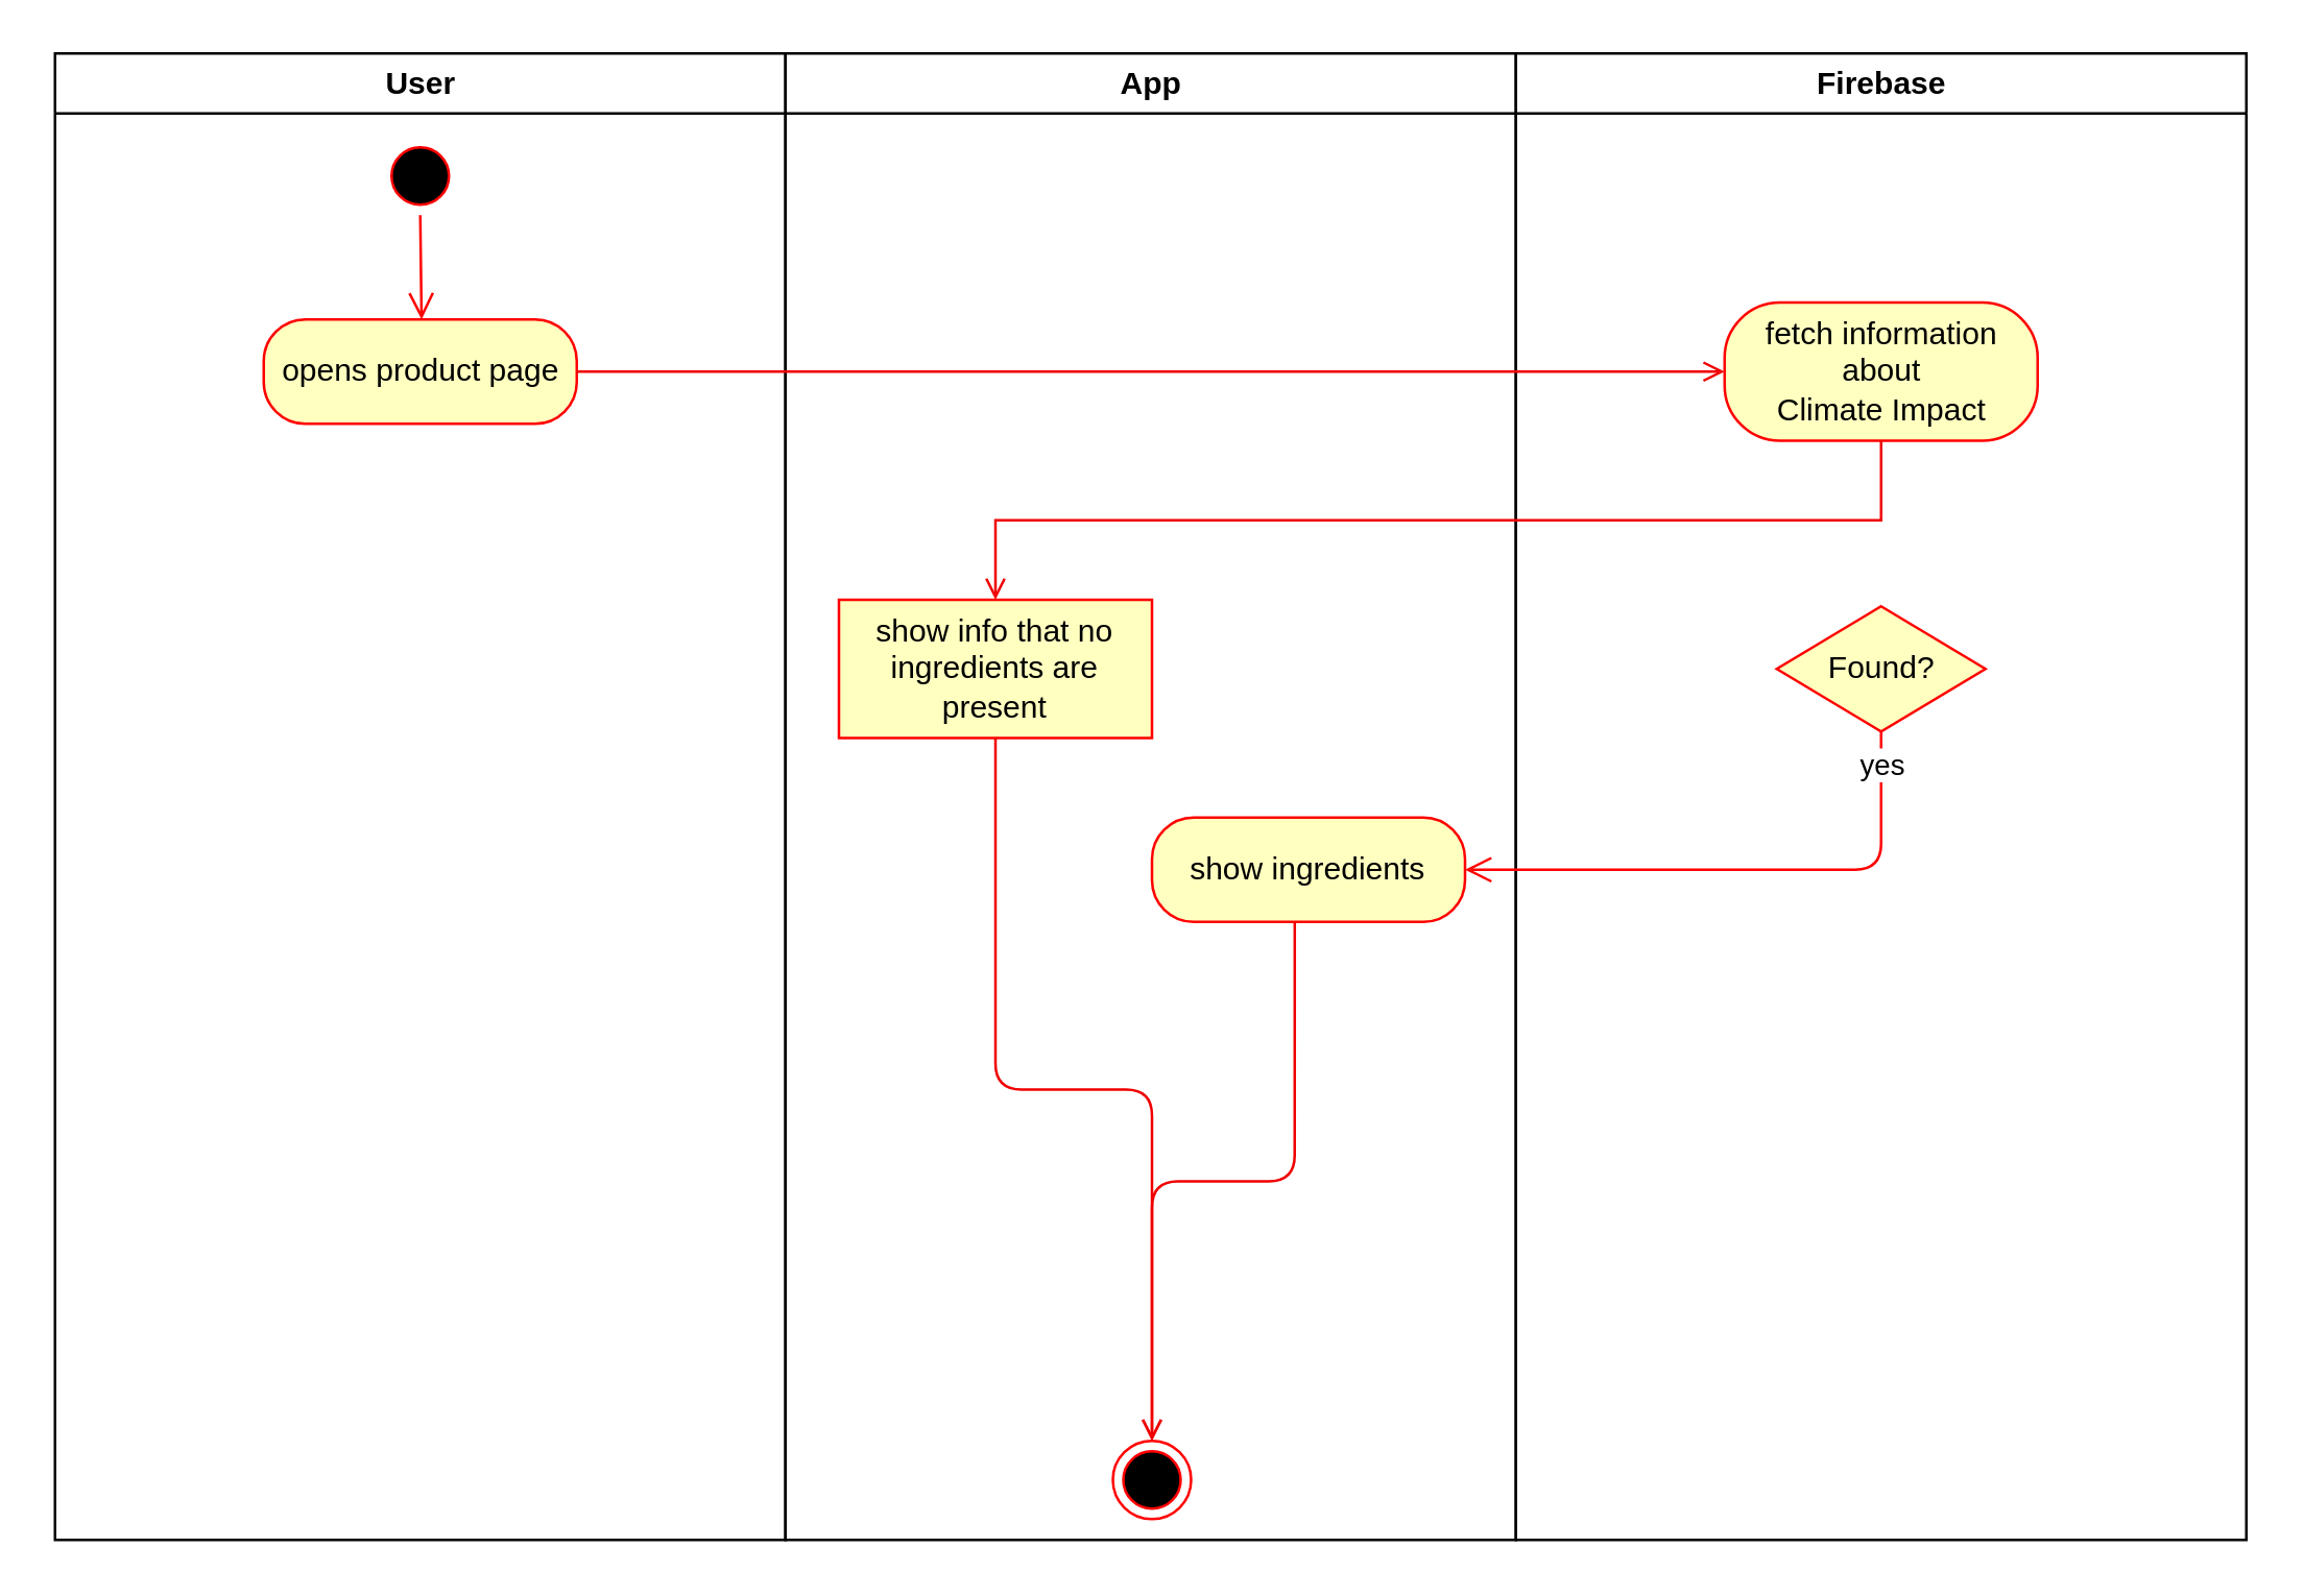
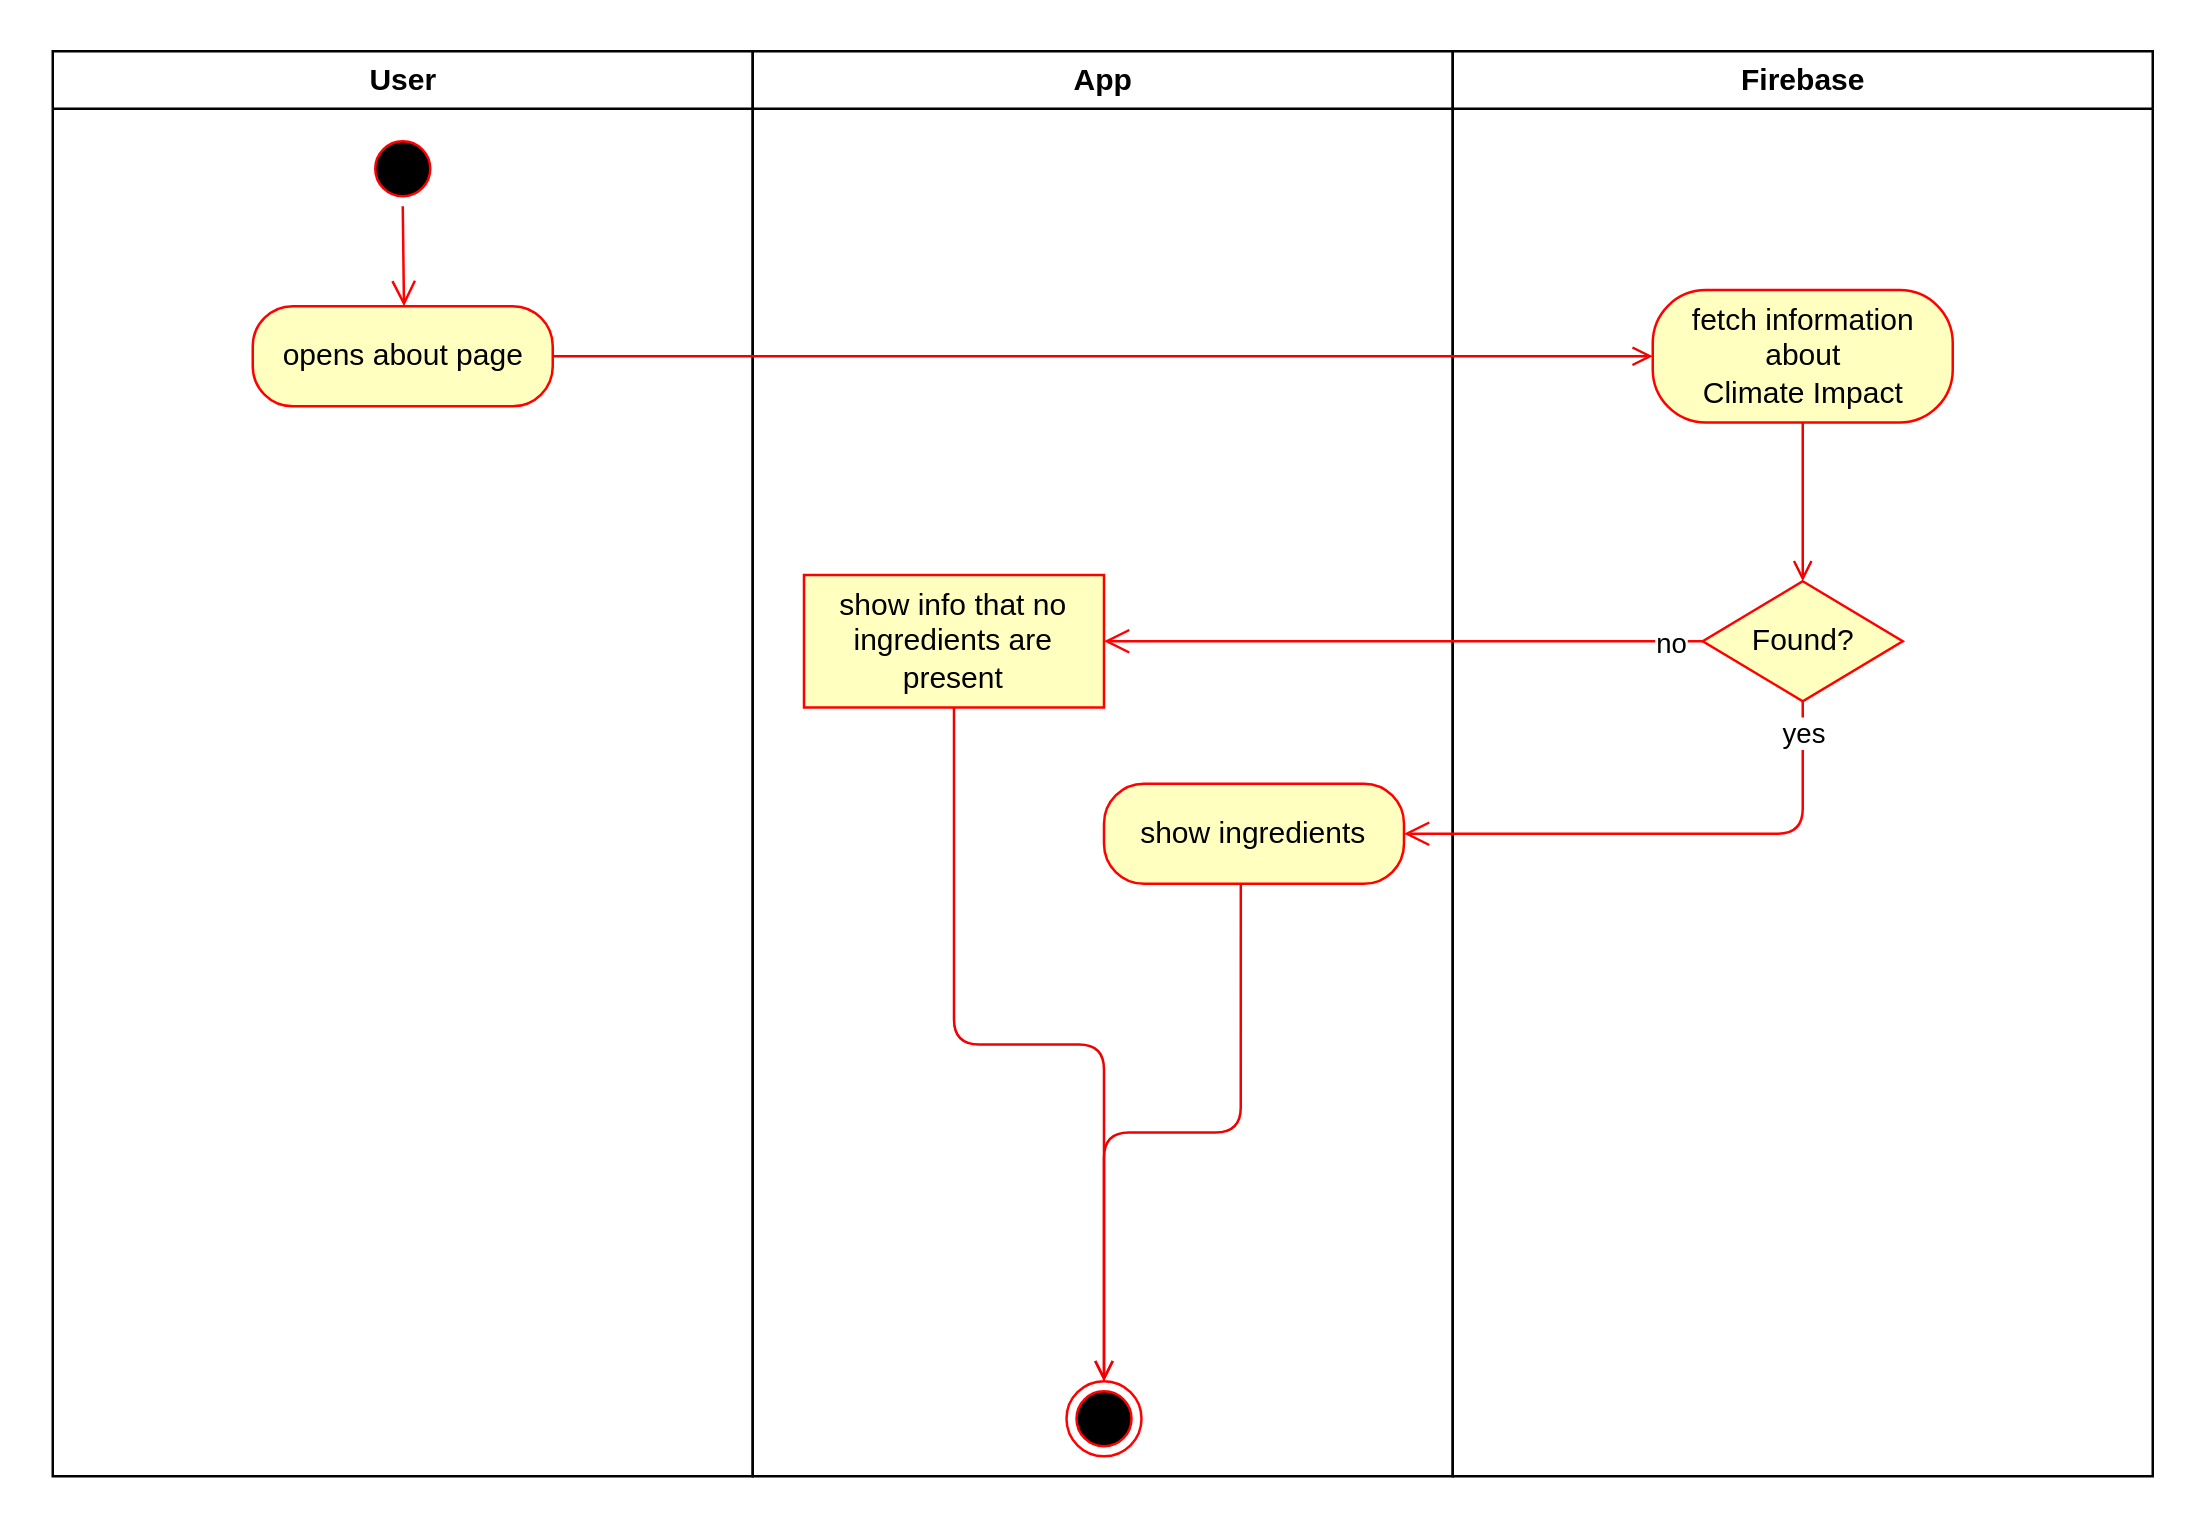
  <mxCell id="0" />
  <mxCell id="1" parent="0" />
  <mxCell id="2" value="User" style="swimlane;whiteSpace=wrap;movable=0;" parent="1" vertex="1"><mxGeometry x="20.5" y="20" width="280" height="570" as="geometry" /></mxCell>
  <mxCell id="3" value="" style="ellipse;shape=startState;fillColor=#000000;strokeColor=#ff0000;" parent="2" vertex="1"><mxGeometry x="125" y="32" width="30" height="30" as="geometry" /></mxCell>
  <mxCell id="4" value="" style="edgeStyle=elbowEdgeStyle;elbow=horizontal;verticalAlign=bottom;endArrow=open;endSize=8;endFill=1;rounded=1;strokeColor=#FF0000;entryX=0.5;entryY=0;entryDx=0;entryDy=0;" parent="2" source="3" target="5" edge="1"><mxGeometry x="100" y="40" as="geometry"><mxPoint x="139.707" y="82.0" as="targetPoint" /></mxGeometry></mxCell>
- <mxCell id="5" value="opens product page" style="rounded=1;whiteSpace=wrap;html=1;arcSize=40;fontColor=#000000;fillColor=#ffffc0;strokeColor=#ff0000;" vertex="1" parent="2"><mxGeometry x="80" y="102" width="120" height="40" as="geometry" /></mxCell>
+ <mxCell id="5" value="opens about page" style="rounded=1;whiteSpace=wrap;html=1;arcSize=40;fontColor=#000000;fillColor=#ffffc0;strokeColor=#ff0000;" vertex="1" parent="2"><mxGeometry x="80" y="102" width="120" height="40" as="geometry" /></mxCell>
  <mxCell id="6" value="App" style="swimlane;whiteSpace=wrap;startSize=23;movable=0;" parent="1" vertex="1"><mxGeometry x="300.5" y="20" width="280" height="570" as="geometry" /></mxCell>
  <mxCell id="7" value="" style="ellipse;html=1;shape=endState;fillColor=#000000;strokeColor=#ff0000;" parent="6" vertex="1"><mxGeometry x="125.5" y="532" width="30" height="30" as="geometry" /></mxCell>
  <mxCell id="8" value="show info that no&lt;br&gt;ingredients are present" style="whiteSpace=wrap;html=1;arcSize=40;fontColor=#000000;fillColor=#ffffc0;strokeColor=#ff0000;rounded=0;" vertex="1" parent="6"><mxGeometry x="20.5" y="209.5" width="120" height="53" as="geometry" /></mxCell>
  <mxCell id="9" style="edgeStyle=orthogonalEdgeStyle;rounded=1;orthogonalLoop=1;jettySize=auto;html=1;exitX=0.5;exitY=1;exitDx=0;exitDy=0;fontSize=12;endArrow=open;endFill=0;strokeColor=#F00000;entryX=0.5;entryY=0;entryDx=0;entryDy=0;" edge="1" parent="6" source="8" target="7"><mxGeometry relative="1" as="geometry"><mxPoint x="105.5" y="492" as="targetPoint" /></mxGeometry></mxCell>
  <mxCell id="10" value="Firebase" style="swimlane;whiteSpace=wrap;startSize=23;movable=0;" parent="1" vertex="1"><mxGeometry x="580.5" y="20" width="280" height="570" as="geometry" /></mxCell>
  <mxCell id="11" value="&lt;div align=&quot;center&quot;&gt;&lt;font style=&quot;font-size: 12px&quot;&gt;fetch information about&lt;br&gt;Climate Impact&lt;/font&gt;&lt;/div&gt;" style="rounded=1;whiteSpace=wrap;html=1;arcSize=40;fontColor=#000000;fillColor=#ffffc0;strokeColor=#ff0000;align=center;" vertex="1" parent="10"><mxGeometry x="80" y="95.5" width="120" height="53" as="geometry" /></mxCell>
  <mxCell id="12" value="&lt;font color=&quot;#000000&quot;&gt;Found?&lt;/font&gt;" style="rhombus;whiteSpace=wrap;html=1;fillColor=#ffffc0;strokeColor=#ff0000;" vertex="1" parent="10"><mxGeometry x="100" y="212" width="80" height="48" as="geometry" /></mxCell>
  <mxCell id="13" value="show ingredients" style="rounded=1;whiteSpace=wrap;html=1;arcSize=40;fontColor=#000000;fillColor=#ffffc0;strokeColor=#ff0000;" vertex="1" parent="10"><mxGeometry x="-139.5" y="293" width="120" height="40" as="geometry" /></mxCell>
- <mxCell id="14" style="edgeStyle=orthogonalEdgeStyle;rounded=0;orthogonalLoop=1;jettySize=auto;html=1;exitX=0.5;exitY=1;exitDx=0;exitDy=0;fillColor=#e51400;strokeColor=#F00000;endArrow=open;endFill=0;" edge="1" parent="10" source="11" target="8"><mxGeometry relative="1" as="geometry"><mxPoint x="-234.5" y="202" as="sourcePoint" /><mxPoint x="205.5" y="202" as="targetPoint" /></mxGeometry></mxCell>
+ <mxCell id="14" style="edgeStyle=orthogonalEdgeStyle;rounded=0;orthogonalLoop=1;jettySize=auto;html=1;exitX=0.5;exitY=1;exitDx=0;exitDy=0;entryX=0.5;entryY=0;entryDx=0;entryDy=0;fillColor=#e51400;strokeColor=#F00000;endArrow=open;endFill=0;" edge="1" parent="10" source="11" target="12"><mxGeometry relative="1" as="geometry"><mxPoint x="-234.5" y="202" as="sourcePoint" /><mxPoint x="205.5" y="202" as="targetPoint" /></mxGeometry></mxCell>
  <mxCell id="15" value="" style="html=1;align=left;verticalAlign=bottom;endArrow=open;endSize=8;strokeColor=#ff0000;exitX=0.5;exitY=1;exitDx=0;exitDy=0;entryX=1;entryY=0.5;entryDx=0;entryDy=0;edgeStyle=orthogonalEdgeStyle;rounded=1;" edge="1" parent="10" source="12" target="13"><mxGeometry x="-1" relative="1" as="geometry"><mxPoint x="-74.5" y="312.83" as="targetPoint" /><mxPoint x="165" y="312.83" as="sourcePoint" /></mxGeometry></mxCell>
  <mxCell id="16" value="yes" style="edgeLabel;html=1;align=center;verticalAlign=middle;resizable=0;points=[];" connectable="0" vertex="1" parent="15"><mxGeometry x="-0.89" relative="1" as="geometry"><mxPoint as="offset" /></mxGeometry></mxCell>
  <mxCell id="17" style="edgeStyle=orthogonalEdgeStyle;rounded=0;orthogonalLoop=1;jettySize=auto;html=1;exitX=1;exitY=0.5;exitDx=0;exitDy=0;entryX=0;entryY=0.5;entryDx=0;entryDy=0;fillColor=#e51400;strokeColor=#F00000;endArrow=open;endFill=0;" edge="1" parent="1" source="5" target="11"><mxGeometry relative="1" as="geometry" /></mxCell>
+ <mxCell id="18" value="" style="html=1;align=left;verticalAlign=bottom;endArrow=open;endSize=8;strokeColor=#ff0000;exitX=0;exitY=0.5;exitDx=0;exitDy=0;entryX=1;entryY=0.5;entryDx=0;entryDy=0;" edge="1" parent="1" source="12" target="8"><mxGeometry x="-1" relative="1" as="geometry"><mxPoint x="456" y="262" as="targetPoint" /><mxPoint x="680.5" y="252.01" as="sourcePoint" /></mxGeometry></mxCell>
+ <mxCell id="19" value="no" style="edgeLabel;html=1;align=center;verticalAlign=middle;resizable=0;points=[];" connectable="0" vertex="1" parent="18"><mxGeometry x="-0.89" relative="1" as="geometry"><mxPoint as="offset" /></mxGeometry></mxCell>
  <mxCell id="20" style="edgeStyle=orthogonalEdgeStyle;rounded=1;orthogonalLoop=1;jettySize=auto;html=1;exitX=0.456;exitY=1;exitDx=0;exitDy=0;fillColor=#e51400;strokeColor=#F00000;endArrow=open;endFill=0;exitPerimeter=0;entryX=0.5;entryY=0;entryDx=0;entryDy=0;" edge="1" parent="1" source="13" target="7"><mxGeometry relative="1" as="geometry"><mxPoint x="496" y="362" as="sourcePoint" /><mxPoint x="506" y="532" as="targetPoint" /></mxGeometry></mxCell>
